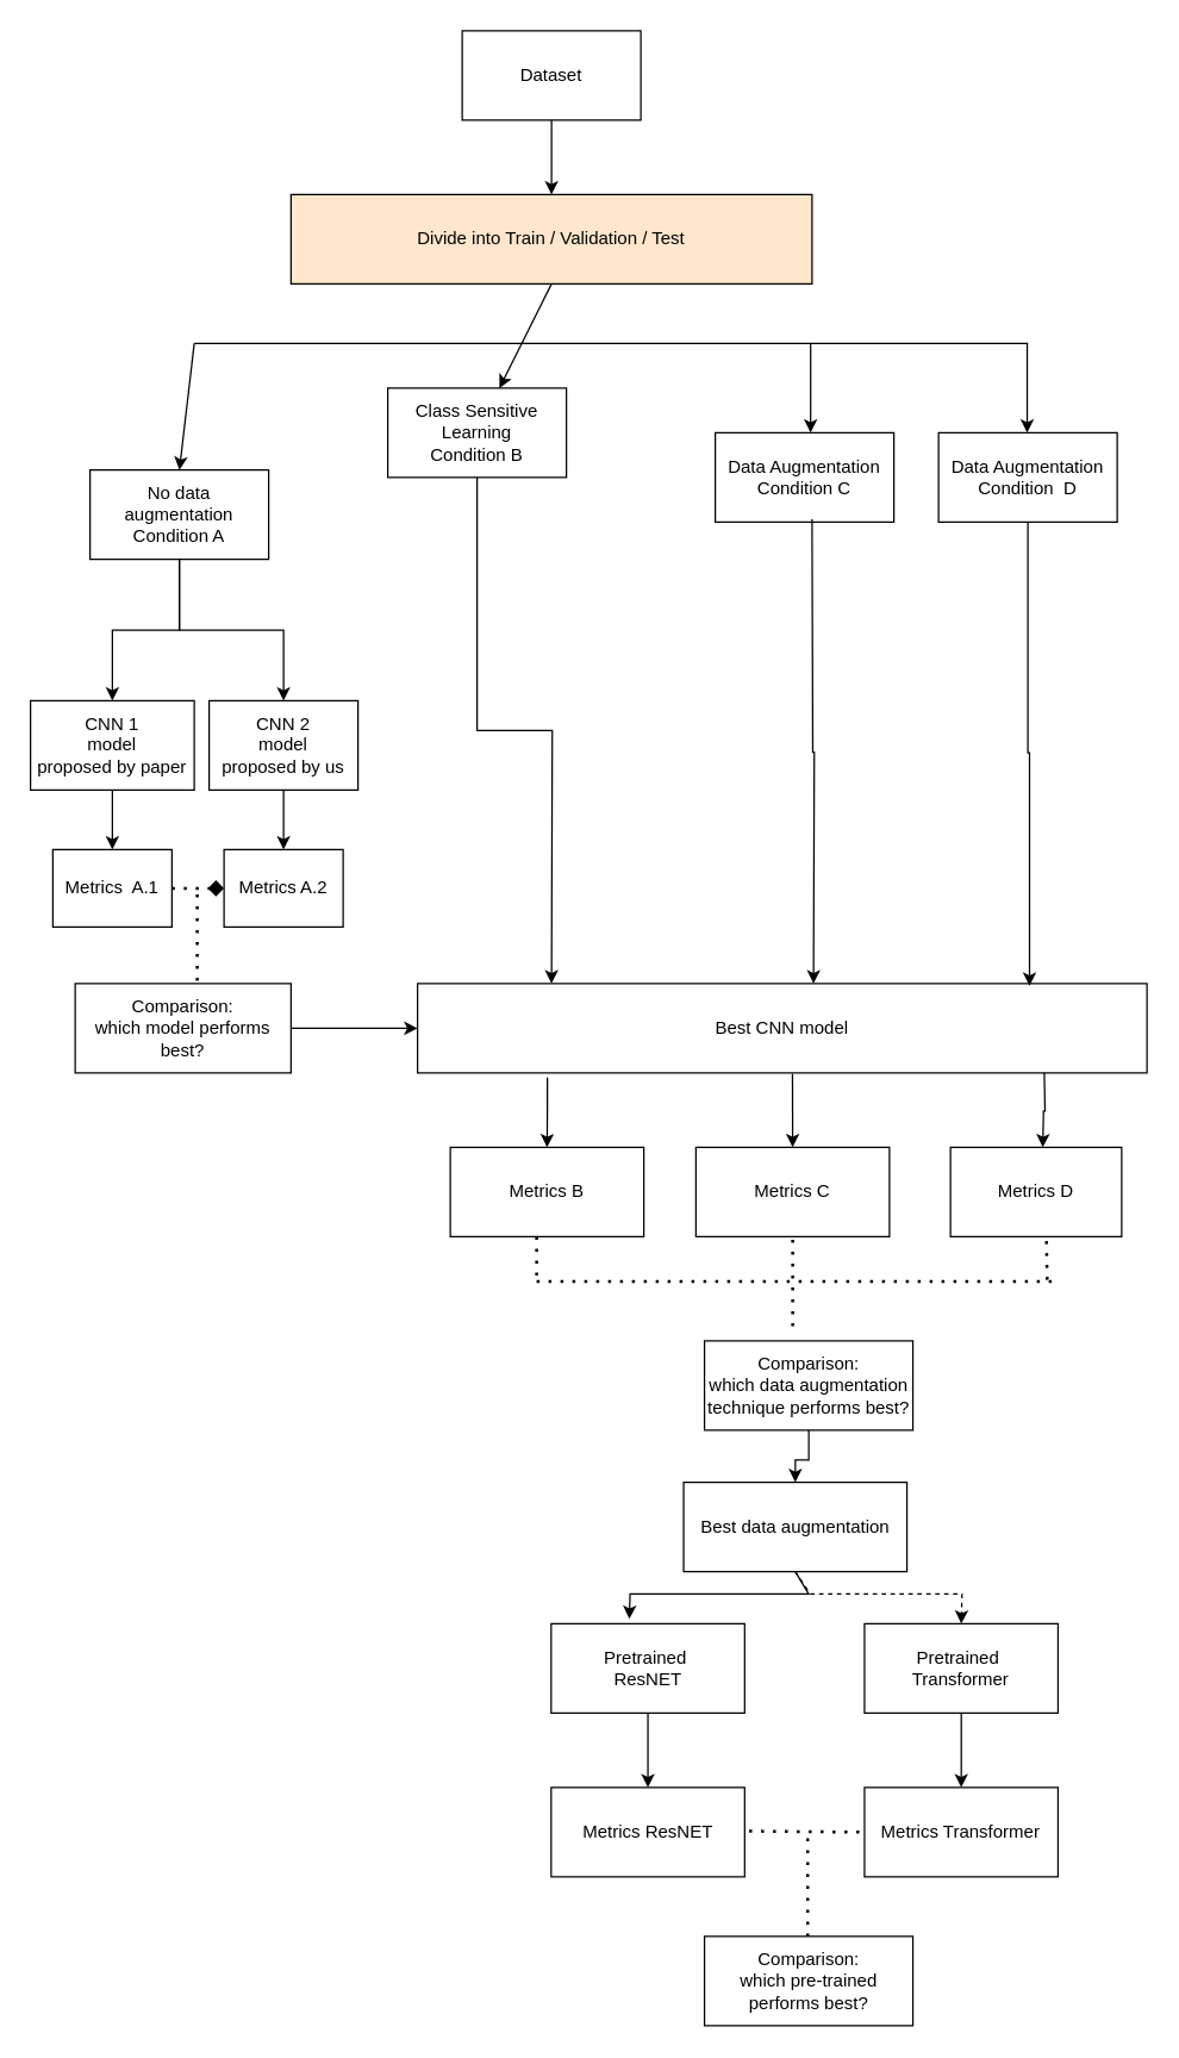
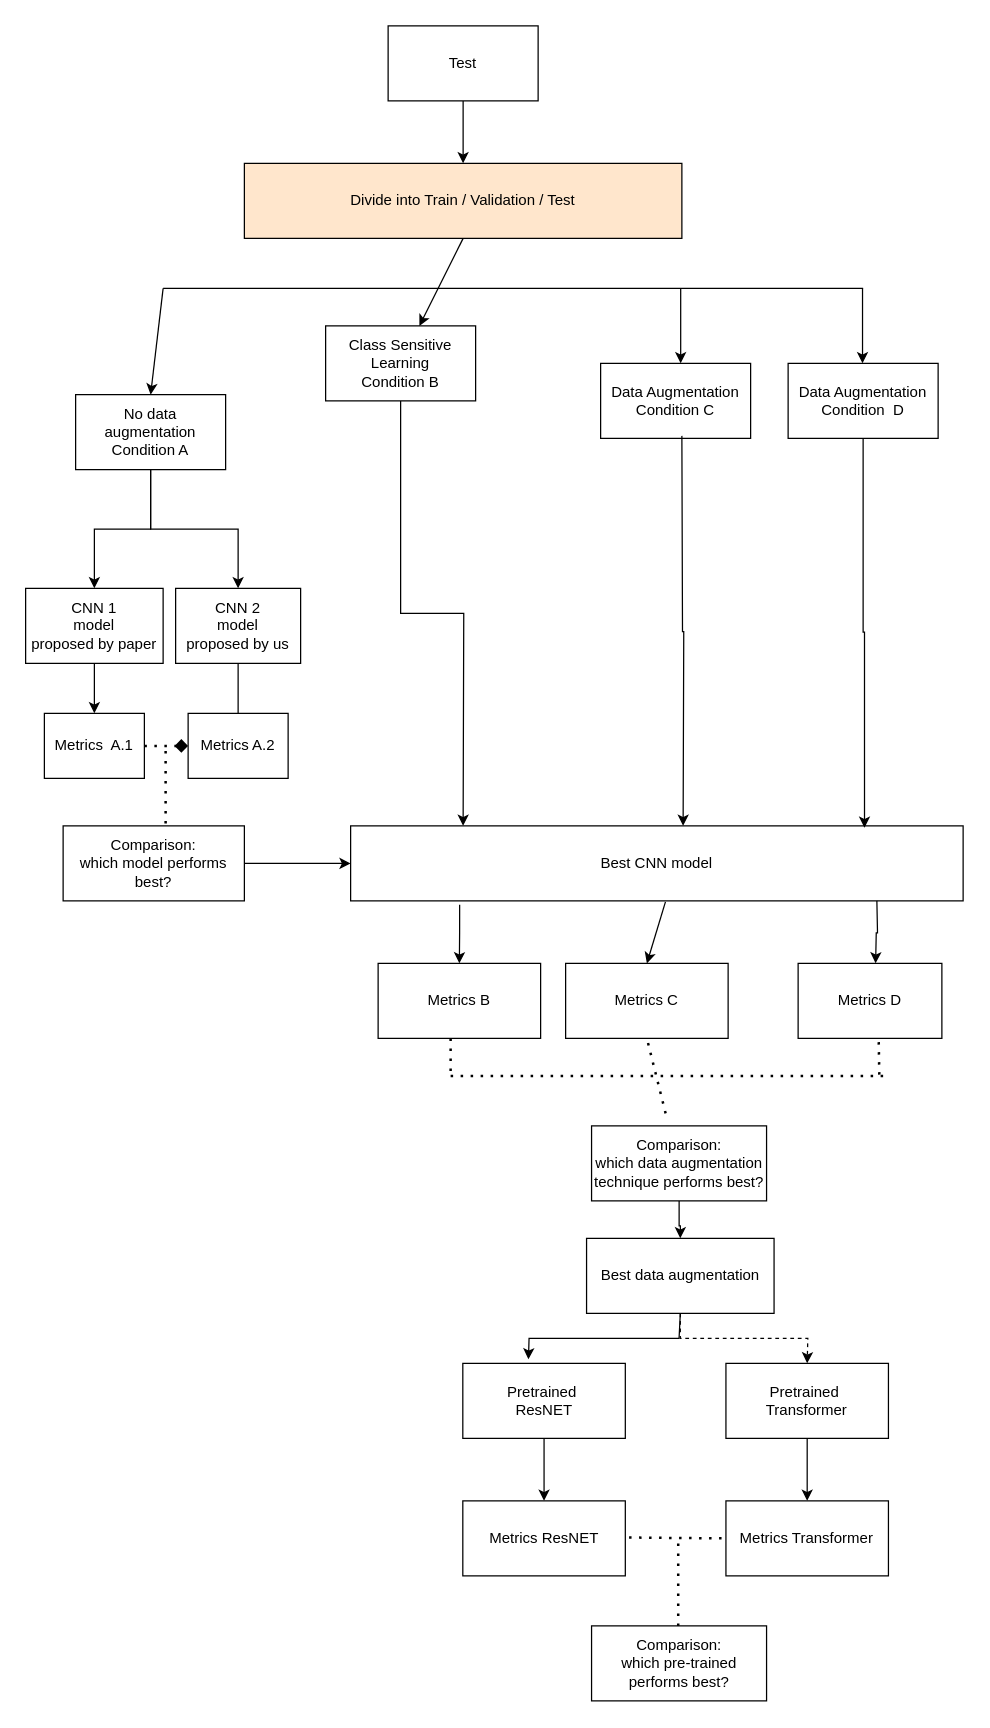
  <mxCell id="0" />
  <mxCell id="1" parent="0" />
- <mxCell id="2" value="Dataset" style="rounded=0;whiteSpace=wrap;html=1;" vertex="1" parent="1"><mxGeometry x="310" y="20" width="120" height="60" as="geometry" /></mxCell>
+ <mxCell id="2" value="Test" style="rounded=0;whiteSpace=wrap;html=1;" vertex="1" parent="1"><mxGeometry x="310" y="20" width="120" height="60" as="geometry" /></mxCell>
  <mxCell id="3" style="edgeStyle=orthogonalEdgeStyle;rounded=0;orthogonalLoop=1;jettySize=auto;html=1;exitX=0.5;exitY=1;exitDx=0;exitDy=0;entryX=0.5;entryY=0;entryDx=0;entryDy=0;" edge="1" parent="1" source="5" target="10"><mxGeometry relative="1" as="geometry" /></mxCell>
  <mxCell id="4" style="edgeStyle=orthogonalEdgeStyle;rounded=0;orthogonalLoop=1;jettySize=auto;html=1;" edge="1" parent="1" source="5" target="22"><mxGeometry relative="1" as="geometry" /></mxCell>
  <mxCell id="5" value="No data augmentation&lt;br&gt;Condition A" style="rounded=0;whiteSpace=wrap;html=1;" vertex="1" parent="1"><mxGeometry x="60" y="315" width="120" height="60" as="geometry" /></mxCell>
  <mxCell id="6" style="edgeStyle=orthogonalEdgeStyle;rounded=0;orthogonalLoop=1;jettySize=auto;html=1;" edge="1" parent="1" source="7"><mxGeometry relative="1" as="geometry"><mxPoint x="370" y="660" as="targetPoint" /></mxGeometry></mxCell>
  <mxCell id="7" value="Class Sensitive Learning&lt;br&gt;Condition B" style="rounded=0;whiteSpace=wrap;html=1;" vertex="1" parent="1"><mxGeometry x="260" y="260" width="120" height="60" as="geometry" /></mxCell>
  <mxCell id="8" value="Data Augmentation&lt;br&gt;Condition&amp;nbsp; D" style="rounded=0;whiteSpace=wrap;html=1;" vertex="1" parent="1"><mxGeometry x="630" y="290" width="120" height="60" as="geometry" /></mxCell>
  <mxCell id="9" value="" style="edgeStyle=orthogonalEdgeStyle;rounded=0;orthogonalLoop=1;jettySize=auto;html=1;" edge="1" parent="1" source="10" target="23"><mxGeometry relative="1" as="geometry" /></mxCell>
  <mxCell id="10" value="CNN 1&lt;br&gt;model &lt;br&gt;proposed by paper" style="rounded=0;whiteSpace=wrap;html=1;" vertex="1" parent="1"><mxGeometry x="20" y="470" width="110" height="60" as="geometry" /></mxCell>
  <mxCell id="11" value="Divide into Train / Validation / Test" style="rounded=0;whiteSpace=wrap;html=1;fillColor=#ffe6cc;" vertex="1" parent="1"><mxGeometry x="195" y="130" width="350" height="60" as="geometry" /></mxCell>
- <mxCell id="12" value="Best data augmentation" style="rounded=0;whiteSpace=wrap;html=1;" vertex="1" parent="1"><mxGeometry x="458.75" y="995" width="150" height="60" as="geometry" /></mxCell>
+ <mxCell id="12" value="Best data augmentation" style="rounded=0;whiteSpace=wrap;html=1;" vertex="1" parent="1"><mxGeometry x="468.75" y="990" width="150" height="60" as="geometry" /></mxCell>
  <mxCell id="13" style="edgeStyle=orthogonalEdgeStyle;rounded=0;orthogonalLoop=1;jettySize=auto;html=1;entryX=0.5;entryY=0;entryDx=0;entryDy=0;" edge="1" parent="1" source="14" target="43"><mxGeometry relative="1" as="geometry" /></mxCell>
  <mxCell id="14" value="Pretrained&amp;nbsp;&lt;br&gt;ResNET" style="rounded=0;whiteSpace=wrap;html=1;" vertex="1" parent="1"><mxGeometry x="369.75" y="1090" width="130" height="60" as="geometry" /></mxCell>
  <mxCell id="15" value="" style="endArrow=classic;html=1;rounded=0;" edge="1" parent="1"><mxGeometry width="50" height="50" relative="1" as="geometry"><mxPoint x="169.5" y="690" as="sourcePoint" /><mxPoint x="169.5" y="690" as="targetPoint" /></mxGeometry></mxCell>
  <mxCell id="16" value="" style="endArrow=classic;html=1;rounded=0;exitX=0.5;exitY=1;exitDx=0;exitDy=0;" edge="1" parent="1" source="11" target="7"><mxGeometry width="50" height="50" relative="1" as="geometry"><mxPoint x="370" y="200" as="sourcePoint" /><mxPoint x="370" y="200" as="targetPoint" /></mxGeometry></mxCell>
  <mxCell id="17" value="" style="endArrow=none;html=1;rounded=0;" edge="1" parent="1"><mxGeometry width="50" height="50" relative="1" as="geometry"><mxPoint x="130" y="230" as="sourcePoint" /><mxPoint x="690" y="230" as="targetPoint" /></mxGeometry></mxCell>
  <mxCell id="18" value="" style="endArrow=classic;html=1;rounded=0;entryX=0.5;entryY=0;entryDx=0;entryDy=0;" edge="1" parent="1" target="5"><mxGeometry width="50" height="50" relative="1" as="geometry"><mxPoint x="130" y="230" as="sourcePoint" /><mxPoint x="390" y="290" as="targetPoint" /></mxGeometry></mxCell>
  <mxCell id="19" value="" style="endArrow=classic;html=1;rounded=0;entryX=0.5;entryY=0;entryDx=0;entryDy=0;" edge="1" parent="1"><mxGeometry width="50" height="50" relative="1" as="geometry"><mxPoint x="689.52" y="230" as="sourcePoint" /><mxPoint x="689.52" y="290" as="targetPoint" /></mxGeometry></mxCell>
  <mxCell id="20" value="" style="endArrow=classic;html=1;rounded=0;entryX=0.5;entryY=0;entryDx=0;entryDy=0;exitX=0.5;exitY=1;exitDx=0;exitDy=0;" edge="1" parent="1" source="2" target="11"><mxGeometry width="50" height="50" relative="1" as="geometry"><mxPoint x="364.5" y="80" as="sourcePoint" /><mxPoint x="364.5" y="120" as="targetPoint" /></mxGeometry></mxCell>
- <mxCell id="21" value="" style="edgeStyle=orthogonalEdgeStyle;rounded=0;orthogonalLoop=1;jettySize=auto;html=1;" edge="1" parent="1" source="22" target="28"><mxGeometry relative="1" as="geometry" /></mxCell>
+ <mxCell id="21" value="" style="edgeStyle=orthogonalEdgeStyle;rounded=0;orthogonalLoop=1;jettySize=auto;html=1;endArrow=none;" edge="1" parent="1" source="22" target="28"><mxGeometry relative="1" as="geometry" /></mxCell>
  <mxCell id="22" value="CNN 2&lt;br&gt;model &lt;br&gt;proposed by us" style="rounded=0;whiteSpace=wrap;html=1;" vertex="1" parent="1"><mxGeometry x="140" y="470" width="100" height="60" as="geometry" /></mxCell>
  <mxCell id="23" value="Metrics&amp;nbsp; A.1" style="rounded=0;whiteSpace=wrap;html=1;" vertex="1" parent="1"><mxGeometry x="35" y="570" width="80" height="52" as="geometry" /></mxCell>
  <mxCell id="24" value="Metrics B" style="rounded=0;whiteSpace=wrap;html=1;" vertex="1" parent="1"><mxGeometry x="302" y="770" width="130" height="60" as="geometry" /></mxCell>
  <mxCell id="25" value="Metrics D" style="rounded=0;whiteSpace=wrap;html=1;" vertex="1" parent="1"><mxGeometry x="638" y="770" width="115" height="60" as="geometry" /></mxCell>
  <mxCell id="26" style="edgeStyle=orthogonalEdgeStyle;rounded=0;orthogonalLoop=1;jettySize=auto;html=1;exitX=0.178;exitY=1.051;exitDx=0;exitDy=0;exitPerimeter=0;" edge="1" parent="1" source="27" target="24"><mxGeometry relative="1" as="geometry"><mxPoint x="370" y="730" as="sourcePoint" /></mxGeometry></mxCell>
  <mxCell id="27" value="Best CNN model" style="rounded=0;whiteSpace=wrap;html=1;" vertex="1" parent="1"><mxGeometry x="280" y="660" width="490" height="60" as="geometry" /></mxCell>
  <mxCell id="28" value="Metrics A.2" style="rounded=0;whiteSpace=wrap;html=1;" vertex="1" parent="1"><mxGeometry x="150" y="570" width="80" height="52" as="geometry" /></mxCell>
  <mxCell id="29" value="" style="endArrow=diamond;dashed=1;html=1;dashPattern=1 3;strokeWidth=2;rounded=0;exitX=1;exitY=0.5;exitDx=0;exitDy=0;entryX=0;entryY=0.5;entryDx=0;entryDy=0;" edge="1" parent="1" source="23" target="28"><mxGeometry width="50" height="50" relative="1" as="geometry"><mxPoint x="260" y="550" as="sourcePoint" /><mxPoint x="310" y="500" as="targetPoint" /></mxGeometry></mxCell>
  <mxCell id="30" value="" style="endArrow=none;dashed=1;html=1;dashPattern=1 3;strokeWidth=2;rounded=0;" edge="1" parent="1"><mxGeometry width="50" height="50" relative="1" as="geometry"><mxPoint x="132" y="600" as="sourcePoint" /><mxPoint x="132" y="660" as="targetPoint" /></mxGeometry></mxCell>
  <mxCell id="31" style="edgeStyle=orthogonalEdgeStyle;rounded=0;orthogonalLoop=1;jettySize=auto;html=1;entryX=0;entryY=0.5;entryDx=0;entryDy=0;" edge="1" parent="1" source="32" target="27"><mxGeometry relative="1" as="geometry" /></mxCell>
  <mxCell id="32" value="Comparison:&lt;br style=&quot;border-color: var(--border-color);&quot;&gt;&lt;span style=&quot;&quot;&gt;which model performs best?&lt;/span&gt;" style="rounded=0;whiteSpace=wrap;html=1;" vertex="1" parent="1"><mxGeometry x="50" y="660" width="145" height="60" as="geometry" /></mxCell>
  <mxCell id="33" style="edgeStyle=orthogonalEdgeStyle;rounded=0;orthogonalLoop=1;jettySize=auto;html=1;entryX=0.839;entryY=0.025;entryDx=0;entryDy=0;entryPerimeter=0;" edge="1" parent="1" source="8" target="27"><mxGeometry relative="1" as="geometry" /></mxCell>
  <mxCell id="34" style="edgeStyle=orthogonalEdgeStyle;rounded=0;orthogonalLoop=1;jettySize=auto;html=1;exitX=0.25;exitY=1;exitDx=0;exitDy=0;" edge="1" parent="1"><mxGeometry relative="1" as="geometry"><mxPoint x="701" y="720" as="sourcePoint" /><mxPoint x="700" y="770" as="targetPoint" /></mxGeometry></mxCell>
  <mxCell id="35" value="" style="endArrow=none;dashed=1;html=1;dashPattern=1 3;strokeWidth=2;rounded=0;exitX=1;exitY=0.5;exitDx=0;exitDy=0;" edge="1" parent="1"><mxGeometry width="50" height="50" relative="1" as="geometry"><mxPoint x="360" y="830" as="sourcePoint" /><mxPoint x="360" y="859.53" as="targetPoint" /><Array as="points"><mxPoint x="360" y="849.53" /></Array></mxGeometry></mxCell>
  <mxCell id="36" value="" style="endArrow=none;dashed=1;html=1;dashPattern=1 3;strokeWidth=2;rounded=0;" edge="1" parent="1"><mxGeometry width="50" height="50" relative="1" as="geometry"><mxPoint x="360" y="860" as="sourcePoint" /><mxPoint x="710" y="860" as="targetPoint" /></mxGeometry></mxCell>
  <mxCell id="37" style="edgeStyle=orthogonalEdgeStyle;rounded=0;orthogonalLoop=1;jettySize=auto;html=1;entryX=0.5;entryY=0;entryDx=0;entryDy=0;" edge="1" parent="1" source="38" target="12"><mxGeometry relative="1" as="geometry" /></mxCell>
  <mxCell id="38" value="Comparison:&lt;br style=&quot;border-color: var(--border-color);&quot;&gt;&lt;span style=&quot;&quot;&gt;which data augmentation technique performs best?&lt;/span&gt;" style="rounded=0;whiteSpace=wrap;html=1;" vertex="1" parent="1"><mxGeometry x="472.75" y="900" width="140" height="60" as="geometry" /></mxCell>
  <mxCell id="39" style="edgeStyle=orthogonalEdgeStyle;rounded=0;orthogonalLoop=1;jettySize=auto;html=1;entryX=0.5;entryY=0;entryDx=0;entryDy=0;" edge="1" parent="1" source="40" target="44"><mxGeometry relative="1" as="geometry" /></mxCell>
  <mxCell id="40" value="Pretrained&amp;nbsp;&lt;br&gt;Transformer" style="rounded=0;whiteSpace=wrap;html=1;" vertex="1" parent="1"><mxGeometry x="580.25" y="1090" width="130" height="60" as="geometry" /></mxCell>
  <mxCell id="41" value="" style="endArrow=classic;html=1;rounded=0;exitX=0.5;exitY=1;exitDx=0;exitDy=0;entryX=0.404;entryY=-0.054;entryDx=0;entryDy=0;entryPerimeter=0;" edge="1" parent="1" source="12" target="14"><mxGeometry width="50" height="50" relative="1" as="geometry"><mxPoint x="362.75" y="1080" as="sourcePoint" /><mxPoint x="412.75" y="1030" as="targetPoint" /><Array as="points"><mxPoint x="542.75" y="1070" /><mxPoint x="422.75" y="1070" /></Array></mxGeometry></mxCell>
  <mxCell id="42" value="" style="endArrow=classic;html=1;rounded=0;exitX=0.5;exitY=1;exitDx=0;exitDy=0;entryX=0.5;entryY=0;entryDx=0;entryDy=0;dashed=1;" edge="1" parent="1" source="12" target="40"><mxGeometry width="50" height="50" relative="1" as="geometry"><mxPoint x="362.75" y="1080" as="sourcePoint" /><mxPoint x="412.75" y="1030" as="targetPoint" /><Array as="points"><mxPoint x="543.75" y="1070" /><mxPoint x="645.75" y="1070" /></Array></mxGeometry></mxCell>
  <mxCell id="43" value="Metrics ResNET" style="rounded=0;whiteSpace=wrap;html=1;" vertex="1" parent="1"><mxGeometry x="369.75" y="1200" width="130" height="60" as="geometry" /></mxCell>
  <mxCell id="44" value="Metrics Transformer" style="rounded=0;whiteSpace=wrap;html=1;" vertex="1" parent="1"><mxGeometry x="580.25" y="1200" width="130" height="60" as="geometry" /></mxCell>
  <mxCell id="45" value="" style="endArrow=none;dashed=1;html=1;dashPattern=1 3;strokeWidth=2;rounded=0;entryX=0;entryY=0.5;entryDx=0;entryDy=0;" edge="1" parent="1" target="44"><mxGeometry width="50" height="50" relative="1" as="geometry"><mxPoint x="502.75" y="1229.33" as="sourcePoint" /><mxPoint x="562.75" y="1229.33" as="targetPoint" /></mxGeometry></mxCell>
  <mxCell id="46" value="" style="endArrow=none;dashed=1;html=1;dashPattern=1 3;strokeWidth=2;rounded=0;" edge="1" parent="1"><mxGeometry width="50" height="50" relative="1" as="geometry"><mxPoint x="542.08" y="1300" as="sourcePoint" /><mxPoint x="542.08" y="1230" as="targetPoint" /></mxGeometry></mxCell>
  <mxCell id="47" value="Comparison:&lt;br style=&quot;border-color: var(--border-color);&quot;&gt;&lt;span style=&quot;&quot;&gt;which pre-trained performs best?&lt;/span&gt;" style="rounded=0;whiteSpace=wrap;html=1;" vertex="1" parent="1"><mxGeometry x="472.75" y="1300" width="140" height="60" as="geometry" /></mxCell>
  <mxCell id="48" value="Data Augmentation&lt;br&gt;Condition C" style="rounded=0;whiteSpace=wrap;html=1;" vertex="1" parent="1"><mxGeometry x="480" y="290" width="120" height="60" as="geometry" /></mxCell>
  <mxCell id="49" value="" style="endArrow=classic;html=1;rounded=0;entryX=0.5;entryY=0;entryDx=0;entryDy=0;" edge="1" parent="1"><mxGeometry width="50" height="50" relative="1" as="geometry"><mxPoint x="544.05" y="230" as="sourcePoint" /><mxPoint x="544.05" y="290" as="targetPoint" /></mxGeometry></mxCell>
  <mxCell id="50" style="edgeStyle=orthogonalEdgeStyle;rounded=0;orthogonalLoop=1;jettySize=auto;html=1;entryX=0.839;entryY=0.025;entryDx=0;entryDy=0;entryPerimeter=0;" edge="1" parent="1"><mxGeometry relative="1" as="geometry"><mxPoint x="545" y="348" as="sourcePoint" /><mxPoint x="546" y="660" as="targetPoint" /></mxGeometry></mxCell>
- <mxCell id="51" value="Metrics C" style="rounded=0;whiteSpace=wrap;html=1;" vertex="1" parent="1"><mxGeometry x="467" y="770" width="130" height="60" as="geometry" /></mxCell>
+ <mxCell id="51" value="Metrics C" style="rounded=0;whiteSpace=wrap;html=1;" vertex="1" parent="1"><mxGeometry x="452" y="770" width="130" height="60" as="geometry" /></mxCell>
  <mxCell id="52" value="" style="endArrow=classic;html=1;rounded=0;exitX=0.514;exitY=1.013;exitDx=0;exitDy=0;exitPerimeter=0;entryX=0.5;entryY=0;entryDx=0;entryDy=0;" edge="1" parent="1" source="27" target="51"><mxGeometry width="50" height="50" relative="1" as="geometry"><mxPoint x="360" y="690" as="sourcePoint" /><mxPoint x="410" y="640" as="targetPoint" /></mxGeometry></mxCell>
  <mxCell id="53" value="" style="endArrow=none;dashed=1;html=1;dashPattern=1 3;strokeWidth=2;rounded=0;exitX=0.5;exitY=1;exitDx=0;exitDy=0;" edge="1" parent="1"><mxGeometry width="50" height="50" relative="1" as="geometry"><mxPoint x="702.5" y="833" as="sourcePoint" /><mxPoint x="703" y="863" as="targetPoint" /><Array as="points" /></mxGeometry></mxCell>
  <mxCell id="54" value="" style="endArrow=none;dashed=1;html=1;dashPattern=1 3;strokeWidth=2;rounded=0;entryX=0.5;entryY=1;entryDx=0;entryDy=0;" edge="1" parent="1" target="51"><mxGeometry width="50" height="50" relative="1" as="geometry"><mxPoint x="532" y="890" as="sourcePoint" /><mxPoint x="370" y="810" as="targetPoint" /></mxGeometry></mxCell>
